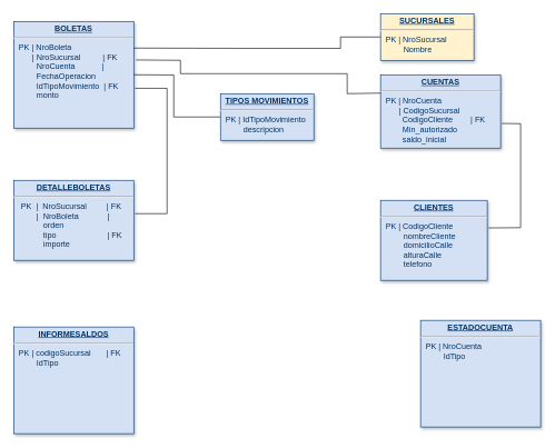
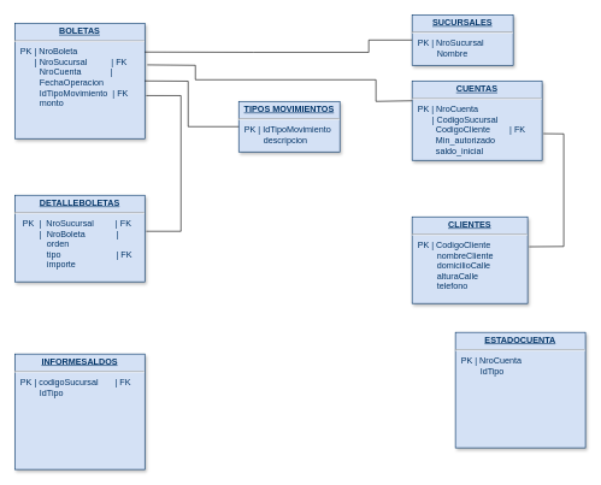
  <mxCell id="0" />
  <mxCell id="1" parent="0" />
  <mxCell id="2" value="&lt;p style=&quot;margin: 0px; margin-top: 4px; text-align: center; text-decoration: underline;&quot;&gt;&lt;strong&gt;BOLETAS&lt;/strong&gt;&lt;/p&gt;&lt;hr&gt;&lt;p style=&quot;margin: 0px; margin-left: 8px;&quot;&gt;PK | NroBoleta&lt;span style=&quot;background-color: initial;&quot;&gt;&amp;nbsp; &amp;nbsp; &amp;nbsp; &amp;nbsp;&amp;nbsp;&lt;/span&gt;&lt;/p&gt;&lt;p style=&quot;margin: 0px; margin-left: 8px;&quot;&gt;&amp;nbsp; &amp;nbsp; &amp;nbsp; | NroSucursal&amp;nbsp; &amp;nbsp; &amp;nbsp; &amp;nbsp; &amp;nbsp; | FK&lt;/p&gt;&lt;p style=&quot;margin: 0px; margin-left: 8px;&quot;&gt;&amp;nbsp; &amp;nbsp; &amp;nbsp; &amp;nbsp; NroCuenta&amp;nbsp; &amp;nbsp; &amp;nbsp; &amp;nbsp; &amp;nbsp; &amp;nbsp; |&lt;/p&gt;&lt;p style=&quot;margin: 0px; margin-left: 8px;&quot;&gt;&amp;nbsp; &amp;nbsp; &amp;nbsp; &amp;nbsp; FechaOperacion&lt;/p&gt;&lt;p style=&quot;margin: 0px; margin-left: 8px;&quot;&gt;&amp;nbsp; &amp;nbsp; &amp;nbsp; &amp;nbsp; IdTipoMovimiento&amp;nbsp; | FK&lt;/p&gt;&lt;p style=&quot;margin: 0px; margin-left: 8px;&quot;&gt;&amp;nbsp; &amp;nbsp; &amp;nbsp; &amp;nbsp; monto&lt;/p&gt;&lt;p style=&quot;margin: 0px; margin-left: 8px;&quot;&gt;&amp;nbsp; &amp;nbsp; &amp;nbsp; &amp;nbsp;&amp;nbsp;&lt;/p&gt;" style="verticalAlign=top;align=left;overflow=fill;fontSize=12;fontFamily=Helvetica;html=1;strokeColor=#003366;shadow=1;fillColor=#D4E1F5;fontColor=#003366" parent="1" vertex="1"><mxGeometry x="20" y="31.64" width="180" height="160" as="geometry" /></mxCell>
  <mxCell id="3" value="&lt;p style=&quot;margin: 0px; margin-top: 4px; text-align: center; text-decoration: underline;&quot;&gt;&lt;strong&gt;TIPOS MOVIMIENTOS&lt;/strong&gt;&lt;/p&gt;&lt;hr&gt;&lt;p style=&quot;margin: 0px; margin-left: 8px;&quot;&gt;PK | IdTipoMovimiento&lt;/p&gt;&lt;p style=&quot;margin: 0px; margin-left: 8px;&quot;&gt;&amp;nbsp; &amp;nbsp; &amp;nbsp; &amp;nbsp; descripcion&lt;/p&gt;" style="verticalAlign=top;align=left;overflow=fill;fontSize=12;fontFamily=Helvetica;html=1;strokeColor=#003366;shadow=1;fillColor=#D4E1F5;fontColor=#003366" vertex="1" parent="1"><mxGeometry x="330" y="140" width="140" height="70" as="geometry" /></mxCell>
  <mxCell id="4" value="&lt;p style=&quot;margin: 0px; margin-top: 4px; text-align: center; text-decoration: underline;&quot;&gt;&lt;strong&gt;CUENTAS&lt;/strong&gt;&lt;/p&gt;&lt;hr&gt;&lt;p style=&quot;margin: 0px; margin-left: 8px;&quot;&gt;PK | NroCuenta&lt;span style=&quot;background-color: initial;&quot;&gt;&amp;nbsp; &amp;nbsp; &amp;nbsp;&amp;nbsp;&lt;/span&gt;&lt;/p&gt;&lt;p style=&quot;margin: 0px; margin-left: 8px;&quot;&gt;&amp;nbsp; &amp;nbsp; &amp;nbsp; | CodigoSucursal&lt;span style=&quot;background-color: initial;&quot;&gt;&amp;nbsp; &amp;nbsp; &amp;nbsp;&amp;nbsp;&lt;/span&gt;&lt;/p&gt;&amp;nbsp; &amp;nbsp; &amp;nbsp; &amp;nbsp; &amp;nbsp; CodigoCliente&amp;nbsp; &amp;nbsp; &amp;nbsp; &amp;nbsp; | FK&lt;br&gt;&amp;nbsp; &amp;nbsp; &amp;nbsp; &amp;nbsp; &amp;nbsp; Min_autorizado&lt;br&gt;&amp;nbsp; &amp;nbsp; &amp;nbsp; &amp;nbsp; &amp;nbsp; saldo_inicial" style="verticalAlign=top;align=left;overflow=fill;fontSize=12;fontFamily=Helvetica;html=1;strokeColor=#003366;shadow=1;fillColor=#D4E1F5;fontColor=#003366" vertex="1" parent="1"><mxGeometry x="570" y="111.64" width="180" height="110" as="geometry" /></mxCell>
  <mxCell id="5" value="&lt;p style=&quot;margin: 0px; margin-top: 4px; text-align: center; text-decoration: underline;&quot;&gt;&lt;strong&gt;INFORMESALDOS&lt;/strong&gt;&lt;/p&gt;&lt;hr&gt;&lt;p style=&quot;margin: 0px; margin-left: 8px;&quot;&gt;PK | codigoSucursal&amp;nbsp; &amp;nbsp; &amp;nbsp;&amp;nbsp;&lt;span style=&quot;white-space: pre;&quot;&gt; &lt;/span&gt;| FK&lt;/p&gt;&lt;p style=&quot;margin: 0px; margin-left: 8px;&quot;&gt;&amp;nbsp; &amp;nbsp; &amp;nbsp; &amp;nbsp; IdTipo&lt;/p&gt;" style="verticalAlign=top;align=left;overflow=fill;fontSize=12;fontFamily=Helvetica;html=1;strokeColor=#003366;shadow=1;fillColor=#D4E1F5;fontColor=#003366" vertex="1" parent="1"><mxGeometry x="20" y="490" width="180" height="160" as="geometry" /></mxCell>
  <mxCell id="6" value="&lt;p style=&quot;margin: 0px; margin-top: 4px; text-align: center; text-decoration: underline;&quot;&gt;&lt;strong&gt;CLIENTES&lt;/strong&gt;&lt;/p&gt;&lt;hr&gt;&lt;p style=&quot;margin: 0px; margin-left: 8px;&quot;&gt;PK | CodigoCliente&lt;/p&gt;&lt;p style=&quot;margin: 0px; margin-left: 8px;&quot;&gt;&amp;nbsp; &amp;nbsp; &amp;nbsp; &amp;nbsp; nombreCliente&lt;/p&gt;&lt;p style=&quot;margin: 0px; margin-left: 8px;&quot;&gt;&amp;nbsp; &amp;nbsp; &amp;nbsp; &amp;nbsp; domicilioCalle&lt;/p&gt;&lt;p style=&quot;margin: 0px; margin-left: 8px;&quot;&gt;&amp;nbsp; &amp;nbsp; &amp;nbsp; &amp;nbsp; alturaCalle&lt;/p&gt;&lt;p style=&quot;margin: 0px; margin-left: 8px;&quot;&gt;&amp;nbsp; &amp;nbsp; &amp;nbsp; &amp;nbsp; telefono&lt;/p&gt;" style="verticalAlign=top;align=left;overflow=fill;fontSize=12;fontFamily=Helvetica;html=1;strokeColor=#003366;shadow=1;fillColor=#D4E1F5;fontColor=#003366" vertex="1" parent="1"><mxGeometry x="570" y="300" width="160" height="120" as="geometry" /></mxCell>
  <mxCell id="7" value="&lt;p style=&quot;margin: 0px; margin-top: 4px; text-align: center; text-decoration: underline;&quot;&gt;&lt;strong&gt;DETALLEBOLETAS&lt;/strong&gt;&lt;/p&gt;&lt;hr&gt;&lt;p style=&quot;margin: 0px; margin-left: 8px;&quot;&gt;&amp;nbsp;PK&amp;nbsp; |&amp;nbsp; NroSucursal&amp;nbsp; &amp;nbsp; &amp;nbsp; &amp;nbsp; &amp;nbsp;| FK&amp;nbsp; &amp;nbsp; &amp;nbsp;&amp;nbsp;&lt;/p&gt;&lt;p style=&quot;margin: 0px; margin-left: 8px;&quot;&gt;&amp;nbsp; &amp;nbsp; &amp;nbsp; &amp;nbsp; |&amp;nbsp; NroBoleta&amp;nbsp; &amp;nbsp; &amp;nbsp; &amp;nbsp; &amp;nbsp; &amp;nbsp; &amp;nbsp;|&amp;nbsp;&lt;/p&gt;&lt;p style=&quot;margin: 0px; margin-left: 8px;&quot;&gt;&lt;span style=&quot;background-color: initial;&quot;&gt;&amp;nbsp; &amp;nbsp; &amp;nbsp; &amp;nbsp; &amp;nbsp; &amp;nbsp;orden&lt;/span&gt;&lt;/p&gt;&lt;p style=&quot;margin: 0px; margin-left: 8px;&quot;&gt;&lt;span style=&quot;background-color: initial;&quot;&gt;&amp;nbsp; &amp;nbsp; &amp;nbsp; &amp;nbsp; &amp;nbsp; &amp;nbsp;tipo&amp;nbsp; &amp;nbsp; &amp;nbsp; &amp;nbsp; &amp;nbsp; &amp;nbsp; &amp;nbsp; &amp;nbsp; &amp;nbsp; &amp;nbsp; &amp;nbsp; &amp;nbsp;| FK&lt;/span&gt;&lt;br&gt;&lt;/p&gt;&lt;p style=&quot;margin: 0px; margin-left: 8px;&quot;&gt;&amp;nbsp; &amp;nbsp; &amp;nbsp; &amp;nbsp; &amp;nbsp; &amp;nbsp;importe&lt;/p&gt;" style="verticalAlign=top;align=left;overflow=fill;fontSize=12;fontFamily=Helvetica;html=1;strokeColor=#003366;shadow=1;fillColor=#D4E1F5;fontColor=#003366" vertex="1" parent="1"><mxGeometry x="20" y="270" width="180" height="120" as="geometry" /></mxCell>
  <mxCell id="8" value="" style="endArrow=none;html=1;rounded=0;entryX=1.011;entryY=0.627;entryDx=0;entryDy=0;entryPerimeter=0;" edge="1" parent="1" target="2"><mxGeometry width="50" height="50" relative="1" as="geometry"><mxPoint x="202" y="320" as="sourcePoint" /><mxPoint x="320" y="270" as="targetPoint" /><Array as="points"><mxPoint x="250" y="320" /><mxPoint x="250" y="132" /></Array></mxGeometry></mxCell>
  <mxCell id="9" value="" style="endArrow=none;html=1;rounded=0;exitX=1.011;exitY=0.664;exitDx=0;exitDy=0;entryX=1.013;entryY=0.345;entryDx=0;entryDy=0;entryPerimeter=0;exitPerimeter=0;" edge="1" parent="1" source="4" target="6"><mxGeometry width="50" height="50" relative="1" as="geometry"><mxPoint x="850" y="320" as="sourcePoint" /><mxPoint x="900" y="270" as="targetPoint" /><Array as="points"><mxPoint x="780" y="185" /><mxPoint x="780" y="341" /></Array></mxGeometry></mxCell>
- <mxCell id="10" value="&lt;p style=&quot;margin: 0px; margin-top: 4px; text-align: center; text-decoration: underline;&quot;&gt;&lt;strong&gt;ESTADOCUENTA&lt;/strong&gt;&lt;/p&gt;&lt;hr&gt;&lt;p style=&quot;margin: 0px; margin-left: 8px;&quot;&gt;PK | NroCuenta&lt;/p&gt;&lt;p style=&quot;margin: 0px; margin-left: 8px;&quot;&gt;&amp;nbsp; &amp;nbsp; &amp;nbsp; &amp;nbsp; IdTipo&lt;/p&gt;" style="verticalAlign=top;align=left;overflow=fill;fontSize=12;fontFamily=Helvetica;html=1;strokeColor=#003366;shadow=1;fillColor=#D4E1F5;fontColor=#003366" vertex="1" parent="1"><mxGeometry x="630" y="480" width="180" height="160" as="geometry" /></mxCell>
+ <mxCell id="10" value="&lt;p style=&quot;margin: 0px; margin-top: 4px; text-align: center; text-decoration: underline;&quot;&gt;&lt;strong&gt;ESTADOCUENTA&lt;/strong&gt;&lt;/p&gt;&lt;hr&gt;&lt;p style=&quot;margin: 0px; margin-left: 8px;&quot;&gt;PK | NroCuenta&lt;/p&gt;&lt;p style=&quot;margin: 0px; margin-left: 8px;&quot;&gt;&amp;nbsp; &amp;nbsp; &amp;nbsp; &amp;nbsp; IdTipo&lt;/p&gt;" style="verticalAlign=top;align=left;overflow=fill;fontSize=12;fontFamily=Helvetica;html=1;strokeColor=#003366;shadow=1;fillColor=#D4E1F5;fontColor=#003366" vertex="1" parent="1"><mxGeometry x="630" y="460" width="180" height="160" as="geometry" /></mxCell>
  <mxCell id="11" value="" style="endArrow=none;html=1;rounded=0;exitX=1.019;exitY=0.361;exitDx=0;exitDy=0;entryX=0;entryY=0.25;entryDx=0;entryDy=0;exitPerimeter=0;" edge="1" parent="1" source="2" target="4"><mxGeometry width="50" height="50" relative="1" as="geometry"><mxPoint x="580" y="150" as="sourcePoint" /><mxPoint x="630" y="100" as="targetPoint" /><Array as="points"><mxPoint x="270" y="90" /><mxPoint x="270" y="110" /><mxPoint x="520" y="110" /><mxPoint x="520" y="140" /></Array></mxGeometry></mxCell>
- <mxCell id="12" value="&lt;p style=&quot;margin: 0px; margin-top: 4px; text-align: center; text-decoration: underline;&quot;&gt;&lt;b&gt;SUCURSALES&lt;/b&gt;&lt;/p&gt;&lt;hr&gt;&lt;p style=&quot;margin: 0px; margin-left: 8px;&quot;&gt;PK | NroSucursal&lt;/p&gt;&lt;p style=&quot;margin: 0px; margin-left: 8px;&quot;&gt;&amp;nbsp; &amp;nbsp; &amp;nbsp; &amp;nbsp; Nombre&lt;/p&gt;" style="verticalAlign=top;align=left;overflow=fill;fontSize=12;fontFamily=Helvetica;html=1;strokeColor=#003366;shadow=1;fillColor=#fff2cc;fontColor=#003366;" vertex="1" parent="1"><mxGeometry x="570" y="20" width="140" height="70" as="geometry" /></mxCell>
+ <mxCell id="12" value="&lt;p style=&quot;margin: 0px; margin-top: 4px; text-align: center; text-decoration: underline;&quot;&gt;&lt;b&gt;SUCURSALES&lt;/b&gt;&lt;/p&gt;&lt;hr&gt;&lt;p style=&quot;margin: 0px; margin-left: 8px;&quot;&gt;PK | NroSucursal&lt;/p&gt;&lt;p style=&quot;margin: 0px; margin-left: 8px;&quot;&gt;&amp;nbsp; &amp;nbsp; &amp;nbsp; &amp;nbsp; Nombre&lt;/p&gt;" style="verticalAlign=top;align=left;overflow=fill;fontSize=12;fontFamily=Helvetica;html=1;strokeColor=#003366;shadow=1;fillColor=#D4E1F5;fontColor=#003366" vertex="1" parent="1"><mxGeometry x="570" y="20" width="140" height="70" as="geometry" /></mxCell>
  <mxCell id="13" value="" style="endArrow=none;html=1;rounded=0;exitX=1;exitY=0.25;exitDx=0;exitDy=0;entryX=0;entryY=0.5;entryDx=0;entryDy=0;" edge="1" parent="1" source="2" target="12"><mxGeometry width="50" height="50" relative="1" as="geometry"><mxPoint x="510" y="130" as="sourcePoint" /><mxPoint x="560" y="80" as="targetPoint" /><Array as="points"><mxPoint x="350" y="72" /><mxPoint x="510" y="72" /><mxPoint x="510" y="55" /></Array></mxGeometry></mxCell>
  <mxCell id="14" value="" style="endArrow=none;html=1;rounded=0;exitX=1;exitY=0.5;exitDx=0;exitDy=0;entryX=0;entryY=0.5;entryDx=0;entryDy=0;" edge="1" parent="1" source="2" target="3"><mxGeometry width="50" height="50" relative="1" as="geometry"><mxPoint x="260" y="170" as="sourcePoint" /><mxPoint x="310" y="120" as="targetPoint" /><Array as="points"><mxPoint x="260" y="112" /><mxPoint x="260" y="175" /></Array></mxGeometry></mxCell>
